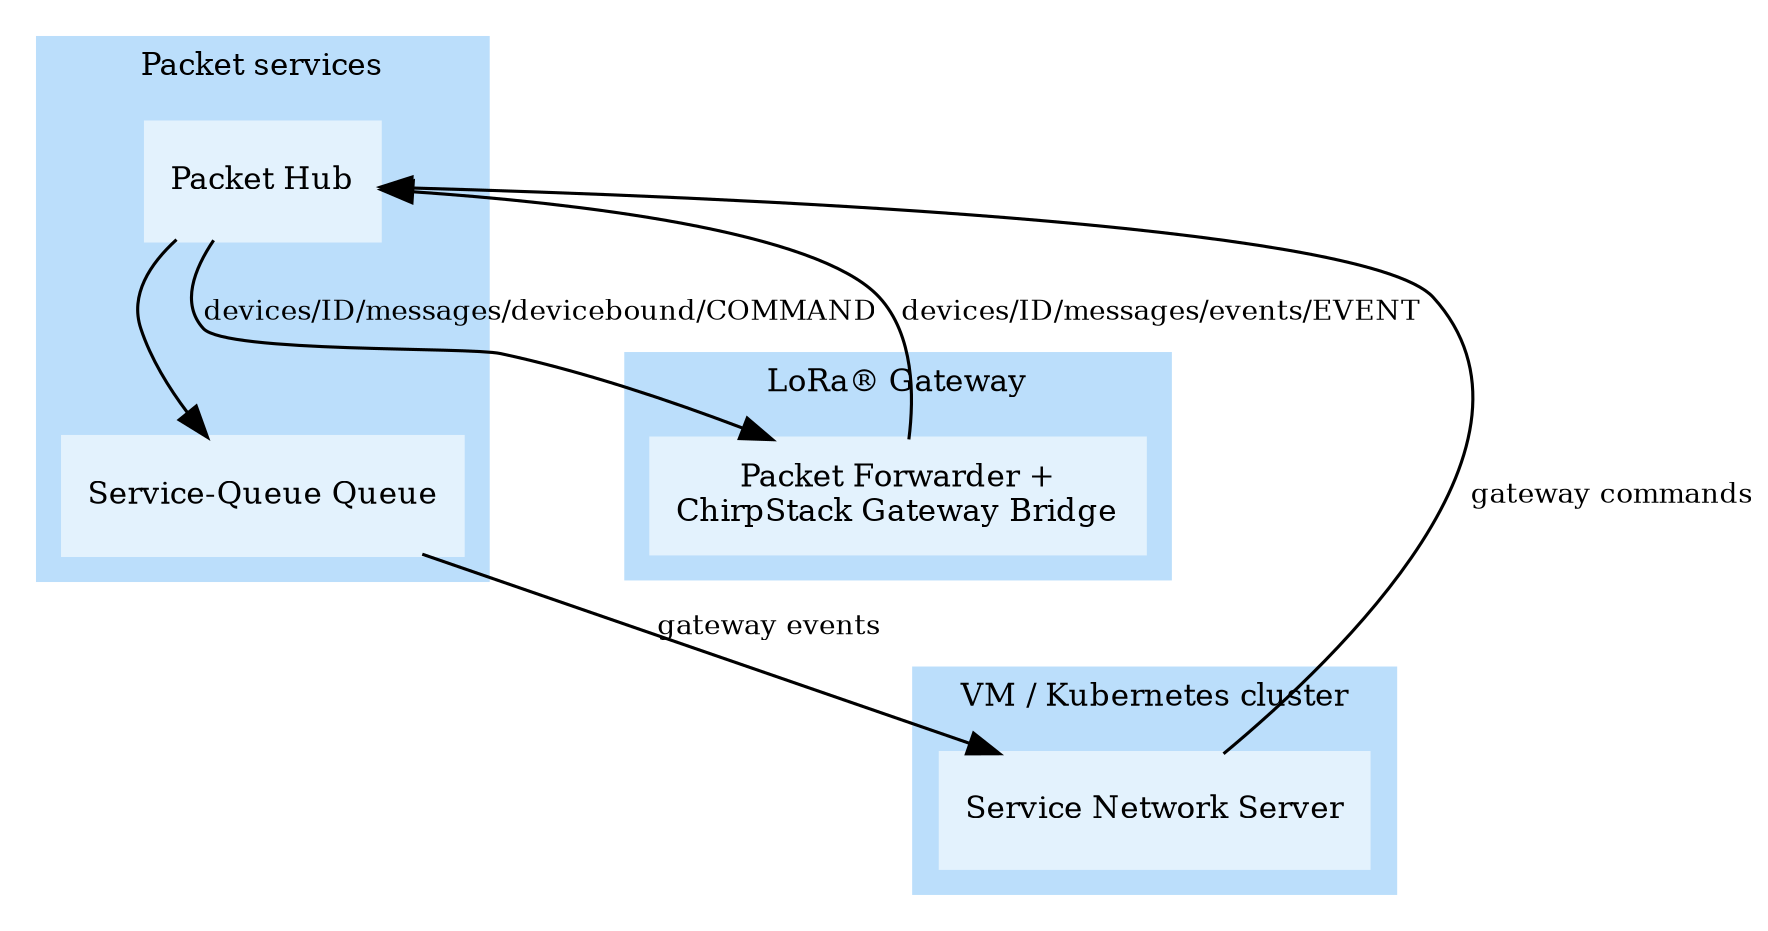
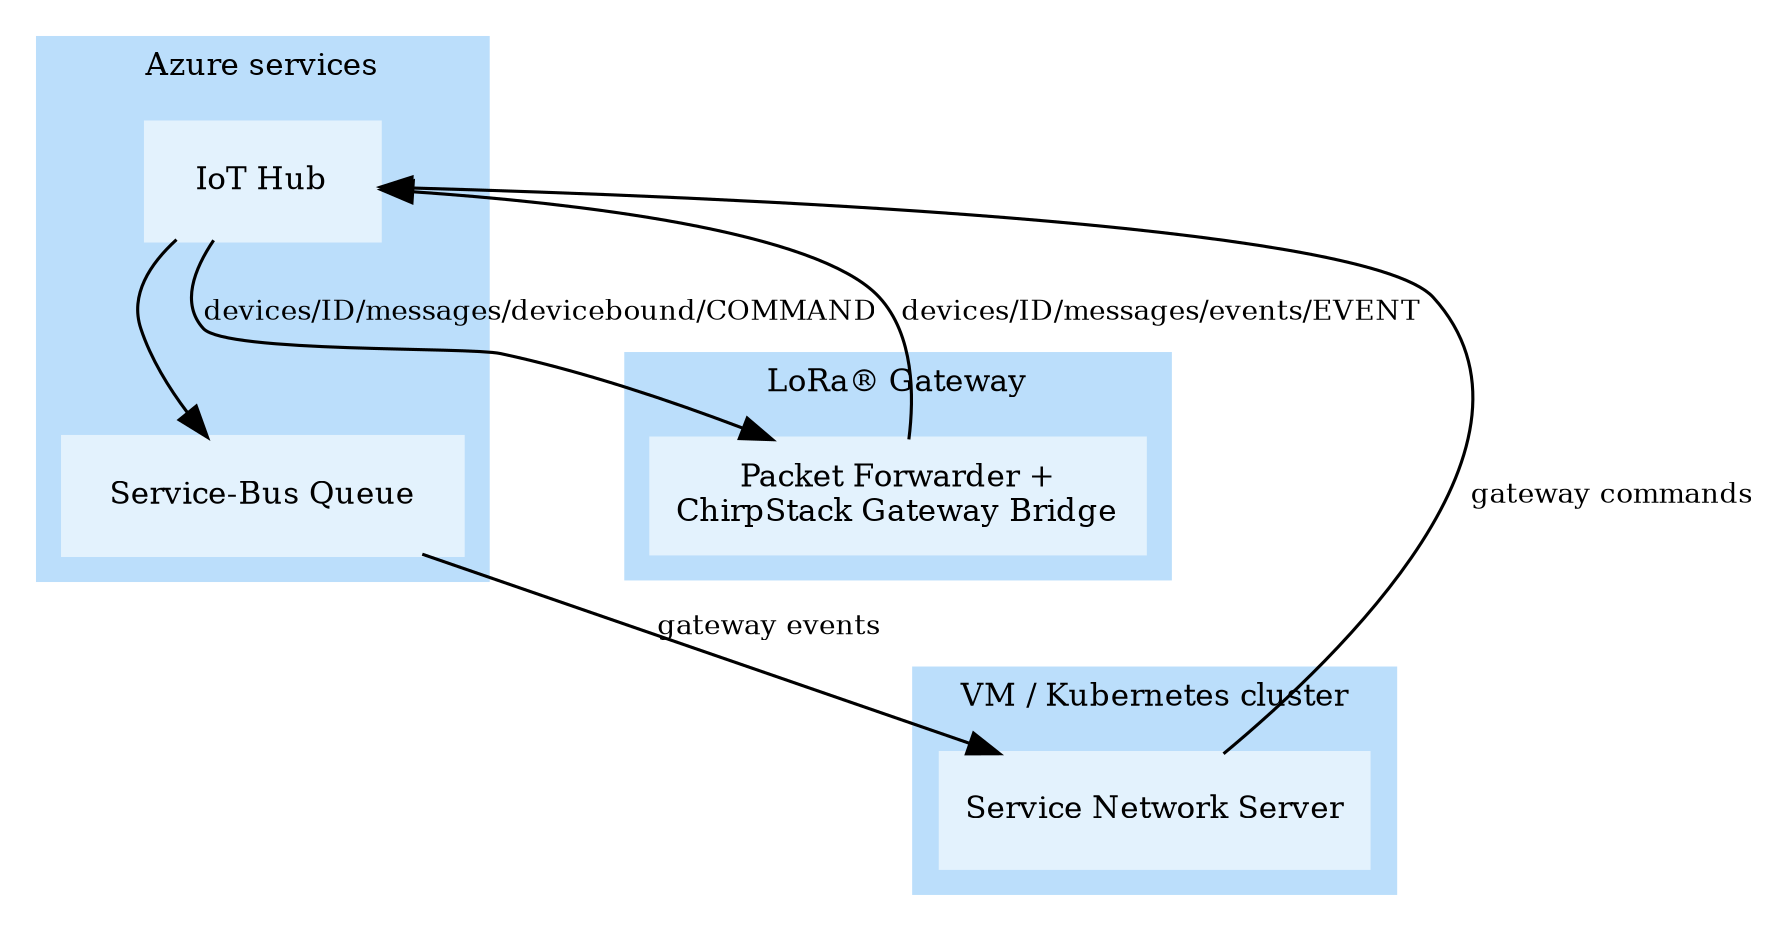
  digraph {
    color="#bbdefb"
    fontsize=10
    style=filled
    node [color="#e3f2fd" fontsize=10 shape=record style=filled]
    edge [fontsize=9]
-   n1 [label="Packet Hub"]
-   n2 [label="Service-Queue Queue"]
+   n1 [label="IoT Hub"]
+   n2 [label="Service-Bus Queue"]
    n3 [label="Packet Forwarder +\nChirpStack Gateway Bridge"]
    n4 [label="Service Network Server"]
    subgraph cluster_1 {
-     label="Packet services"
+     label="Azure services"
      n1
      n2
    }
    subgraph cluster_2 {
      label="LoRa&reg; Gateway"
      n3
    }
    subgraph cluster_3 {
      label="VM / Kubernetes cluster"
      n4
    }
    n1 -> n2
    n1 -> n3 [label="devices/ID/messages/devicebound/COMMAND"]
    n2 -> n4 [label="gateway events"]
    n3 -> n1 [label="devices/ID/messages/events/EVENT"]
    n4 -> n1 [label="gateway commands"]
  }
